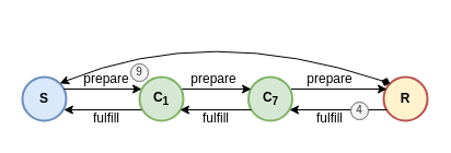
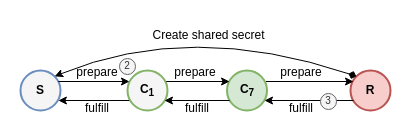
  <mxCell id="0" />
  <mxCell id="1" parent="0" />
- <mxCell id="2" value="S" style="ellipse;whiteSpace=wrap;html=1;aspect=fixed;strokeWidth=2;fontStyle=1;fillColor=#dae8fc;strokeColor=#6c8ebf;" vertex="1" parent="1"><mxGeometry x="20" y="70" width="40" height="40" as="geometry" /></mxCell>
- <mxCell id="3" value="R" style="ellipse;whiteSpace=wrap;html=1;aspect=fixed;strokeWidth=2;fontStyle=1;fillColor=#fff2cc;strokeColor=#b85450;" vertex="1" parent="1"><mxGeometry x="350" y="70" width="40" height="40" as="geometry" /></mxCell>
- <mxCell id="4" value="C&lt;sub&gt;1&lt;/sub&gt;" style="ellipse;whiteSpace=wrap;html=1;aspect=fixed;strokeWidth=2;fontStyle=1;fillColor=#d5e8d4;strokeColor=#82b366;" vertex="1" parent="1"><mxGeometry x="127" y="70" width="40" height="40" as="geometry" /></mxCell>
+ <mxCell id="2" value="S" style="ellipse;whiteSpace=wrap;html=1;aspect=fixed;strokeWidth=2;fontStyle=1;fillColor=#f5f5f5;strokeColor=#6c8ebf;" vertex="1" parent="1"><mxGeometry x="20" y="70" width="40" height="40" as="geometry" /></mxCell>
+ <mxCell id="3" value="R" style="ellipse;whiteSpace=wrap;html=1;aspect=fixed;strokeWidth=2;fontStyle=1;fillColor=#f8cecc;strokeColor=#b85450;" vertex="1" parent="1"><mxGeometry x="350" y="70" width="40" height="40" as="geometry" /></mxCell>
+ <mxCell id="4" value="C&lt;sub&gt;1&lt;/sub&gt;" style="ellipse;whiteSpace=wrap;html=1;aspect=fixed;strokeWidth=2;fontStyle=1;fillColor=#f5f5f5;strokeColor=#82b366;" vertex="1" parent="1"><mxGeometry x="127" y="70" width="40" height="40" as="geometry" /></mxCell>
  <mxCell id="5" value="C&lt;sub&gt;7&lt;/sub&gt;" style="ellipse;whiteSpace=wrap;html=1;aspect=fixed;strokeWidth=2;fontStyle=1;fillColor=#d5e8d4;strokeColor=#82b366;" vertex="1" parent="1"><mxGeometry x="226.5" y="70" width="40" height="40" as="geometry" /></mxCell>
  <mxCell id="6" value="" style="endArrow=classic;html=1;exitX=0.947;exitY=0.304;exitDx=0;exitDy=0;entryX=0.036;entryY=0.304;entryDx=0;entryDy=0;fontStyle=0;exitPerimeter=0;entryPerimeter=0;" edge="1" parent="1"><mxGeometry width="50" height="50" relative="1" as="geometry"><mxPoint x="57.88" y="81" as="sourcePoint" /><mxPoint x="129" y="81" as="targetPoint" /></mxGeometry></mxCell>
  <mxCell id="7" value="" style="endArrow=classic;html=1;strokeWidth=1;exitX=0.918;exitY=0.262;exitDx=0;exitDy=0;exitPerimeter=0;entryX=0.014;entryY=0.262;entryDx=0;entryDy=0;entryPerimeter=0;" edge="1" parent="1"><mxGeometry width="50" height="50" relative="1" as="geometry"><mxPoint x="165.72" y="81" as="sourcePoint" /><mxPoint x="229.06" y="81" as="targetPoint" /></mxGeometry></mxCell>
  <mxCell id="8" value="" style="endArrow=classic;html=1;strokeWidth=1;exitX=0.951;exitY=0.276;exitDx=0;exitDy=0;exitPerimeter=0;" edge="1" parent="1"><mxGeometry width="50" height="50" relative="1" as="geometry"><mxPoint x="265.54" y="81" as="sourcePoint" /><mxPoint x="353" y="81" as="targetPoint" /></mxGeometry></mxCell>
  <mxCell id="9" value="" style="endArrow=classic;html=1;strokeWidth=1;exitX=0;exitY=1;exitDx=0;exitDy=0;entryX=1;entryY=1;entryDx=0;entryDy=0;" edge="1" parent="1"><mxGeometry width="50" height="50" relative="1" as="geometry"><mxPoint x="353" y="100" as="sourcePoint" /><mxPoint x="264" y="100" as="targetPoint" /></mxGeometry></mxCell>
  <mxCell id="10" value="" style="endArrow=classic;html=1;strokeWidth=1;exitX=0;exitY=1;exitDx=0;exitDy=0;entryX=1;entryY=1;entryDx=0;entryDy=0;" edge="1" parent="1"><mxGeometry width="50" height="50" relative="1" as="geometry"><mxPoint x="229" y="100" as="sourcePoint" /><mxPoint x="164" y="100" as="targetPoint" /></mxGeometry></mxCell>
  <mxCell id="11" value="" style="endArrow=classic;html=1;strokeWidth=1;entryX=0.947;entryY=0.756;entryDx=0;entryDy=0;exitX=0.043;exitY=0.756;exitDx=0;exitDy=0;entryPerimeter=0;exitPerimeter=0;" edge="1" parent="1"><mxGeometry width="50" height="50" relative="1" as="geometry"><mxPoint x="128.72" y="100" as="sourcePoint" /><mxPoint x="57.88" y="100" as="targetPoint" /></mxGeometry></mxCell>
  <mxCell id="12" value="" style="endArrow=diamond;html=1;strokeWidth=1;exitX=1;exitY=0;exitDx=0;exitDy=0;curved=1;entryX=0;entryY=0;entryDx=0;entryDy=0;startArrow=classic;startFill=1;" edge="1" parent="1" source="2" target="3"><mxGeometry width="50" height="50" relative="1" as="geometry"><mxPoint x="170" y="40" as="sourcePoint" /><mxPoint x="340" y="10" as="targetPoint" /><Array as="points"><mxPoint x="190" y="20" /></Array></mxGeometry></mxCell>
+ <mxCell id="13" value="Create shared secret" style="text;html=1;strokeColor=none;fillColor=none;align=center;verticalAlign=middle;whiteSpace=wrap;rounded=0;" vertex="1" parent="1"><mxGeometry x="142" y="25" width="133" height="20" as="geometry" /></mxCell>
  <mxCell id="14" value="prepare" style="text;html=1;strokeColor=none;fillColor=none;align=center;verticalAlign=middle;whiteSpace=wrap;rounded=0;" vertex="1" parent="1"><mxGeometry x="72" y="62" width="50" height="20" as="geometry" /></mxCell>
  <mxCell id="15" value="prepare" style="text;html=1;strokeColor=none;fillColor=none;align=center;verticalAlign=middle;whiteSpace=wrap;rounded=0;" vertex="1" parent="1"><mxGeometry x="170" y="62" width="50" height="20" as="geometry" /></mxCell>
  <mxCell id="16" value="prepare" style="text;html=1;strokeColor=none;fillColor=none;align=center;verticalAlign=middle;whiteSpace=wrap;rounded=0;" vertex="1" parent="1"><mxGeometry x="276" y="62" width="50" height="20" as="geometry" /></mxCell>
- <mxCell id="17" value="9" style="ellipse;whiteSpace=wrap;html=1;aspect=fixed;strokeWidth=1;fillColor=#f5f5f5;strokeColor=#666666;fontColor=#333333;spacingTop=-3;fontSize=10;" vertex="1" parent="1"><mxGeometry x="119" y="58" width="16" height="16" as="geometry" /></mxCell>
+ <mxCell id="17" value="2" style="ellipse;whiteSpace=wrap;html=1;aspect=fixed;strokeWidth=1;fillColor=#f5f5f5;strokeColor=#666666;fontColor=#333333;spacingTop=-3;fontSize=10;" vertex="1" parent="1"><mxGeometry x="119" y="58" width="16" height="16" as="geometry" /></mxCell>
  <mxCell id="18" value="fulfill" style="text;html=1;strokeColor=none;fillColor=none;align=center;verticalAlign=middle;whiteSpace=wrap;rounded=0;" vertex="1" parent="1"><mxGeometry x="276" y="98" width="50" height="20" as="geometry" /></mxCell>
- <mxCell id="19" value="4" style="ellipse;whiteSpace=wrap;html=1;aspect=fixed;strokeWidth=1;fillColor=#f5f5f5;strokeColor=#666666;fontColor=#333333;spacingTop=-3;fontSize=10;" vertex="1" parent="1"><mxGeometry x="320" y="93" width="16" height="16" as="geometry" /></mxCell>
+ <mxCell id="19" value="3" style="ellipse;whiteSpace=wrap;html=1;aspect=fixed;strokeWidth=1;fillColor=#f5f5f5;strokeColor=#666666;fontColor=#333333;spacingTop=-3;fontSize=10;" vertex="1" parent="1"><mxGeometry x="320" y="93" width="16" height="16" as="geometry" /></mxCell>
  <mxCell id="20" value="fulfill" style="text;html=1;strokeColor=none;fillColor=none;align=center;verticalAlign=middle;whiteSpace=wrap;rounded=0;" vertex="1" parent="1"><mxGeometry x="172" y="98" width="50" height="20" as="geometry" /></mxCell>
  <mxCell id="21" value="fulfill" style="text;html=1;strokeColor=none;fillColor=none;align=center;verticalAlign=middle;whiteSpace=wrap;rounded=0;" vertex="1" parent="1"><mxGeometry x="72" y="98" width="50" height="20" as="geometry" /></mxCell>
